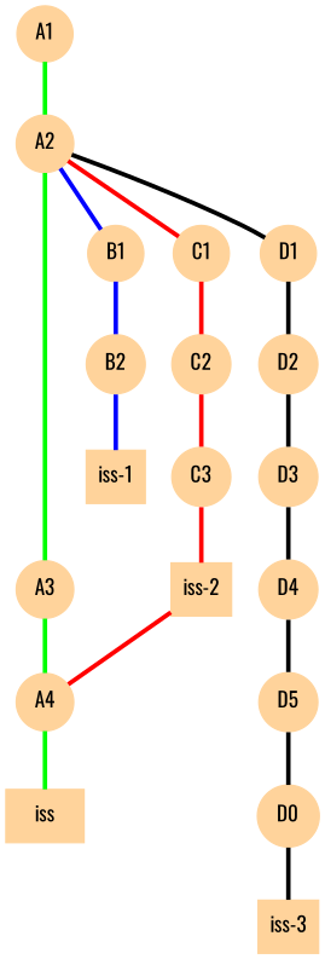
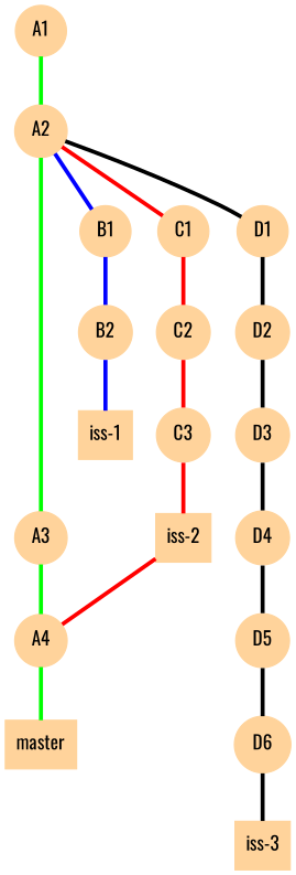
  digraph {
    fontname=Oswald
    rankdir=TB
    node [color=burlywood1 fontname=Oswald group=iss2 shape=circle style=filled]
    edge [arrowhead=none fontname=Oswald penwidth=3]
    A1 [group=master height=0.5 width=0.5]
    A2 [group=master height=0.5 width=0.5]
    A3 [group=master height=0.5 width=0.5]
    B1 [group=iss1 height=0.5 width=0.5]
    C1 [height=0.5 width=0.5]
    D1 [height=0.5 width=0.5]
    A4 [group=master height=0.5 width=0.5]
    B2 [group=iss1 height=0.5 width=0.5]
    C2 [height=0.5 width=0.5]
    D2 [height=0.5 width=0.5]
-   n11 [group=master height=0.5 label=iss shape=box width=0.5]
+   n11 [group=master height=0.5 label=master shape=box width=0.5]
    n12 [group=iss1 height=0.5 label="iss-1" shape=box width=0.5]
    C3 [height=0.5 width=0.5]
    n14 [height=0.5 label="iss-2" shape=box width=0.5]
    D3 [height=0.5 width=0.5]
    D4 [height=0.5 width=0.5]
    D5 [height=0.5 width=0.5]
-   D6 [height=0.5 width=0.5 label=D0]
+   D6 [height=0.5 width=0.5]
    n19 [height=0.5 label="iss-3" shape=box width=0.5]
    A1 -> A2 [color=green]
    A2 -> A3 [color=green]
    A2 -> B1 [color=blue]
    A2 -> C1 [color=red]
    A2 -> D1
    A3 -> A4 [color=green]
    B1 -> B2 [color=blue]
    C1 -> C2 [color=red]
    D1 -> D2
    A4 -> n11 [color=green]
    B2 -> n12 [color=blue]
    C2 -> C3 [color=red]
    D2 -> D3
    C3 -> n14 [color=red]
    n14 -> A4 [color=red]
    D3 -> D4
    D4 -> D5
    D5 -> D6
    D6 -> n19
  }
